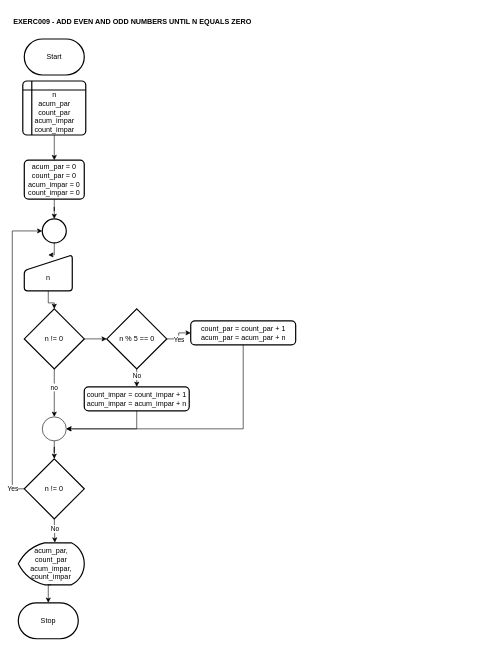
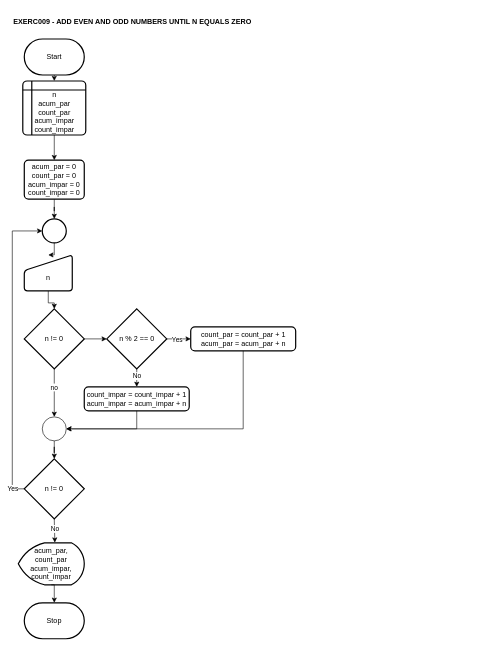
  <mxCell id="0" />
  <mxCell id="1" parent="0" />
  <mxCell id="2" value="EXERC009 - ADD EVEN AND ODD NUMBERS UNTIL N EQUALS ZERO" style="text;html=1;align=left;verticalAlign=middle;whiteSpace=wrap;rounded=0;fontStyle=1" parent="1" vertex="1"><mxGeometry x="20" y="20" width="760" height="30" as="geometry" /></mxCell>
+ <mxCell id="3" style="edgeStyle=orthogonalEdgeStyle;rounded=0;orthogonalLoop=1;jettySize=auto;html=1;exitX=0.5;exitY=1;exitDx=0;exitDy=0;exitPerimeter=0;entryX=0.5;entryY=0;entryDx=0;entryDy=0;" parent="1" source="4" target="6" edge="1"><mxGeometry relative="1" as="geometry" /></mxCell>
  <mxCell id="4" value="Start" style="strokeWidth=2;html=1;shape=mxgraph.flowchart.terminator;whiteSpace=wrap;" parent="1" vertex="1"><mxGeometry x="40" y="64" width="100" height="60" as="geometry" /></mxCell>
  <mxCell id="5" style="edgeStyle=orthogonalEdgeStyle;rounded=0;orthogonalLoop=1;jettySize=auto;html=1;exitX=0.5;exitY=1;exitDx=0;exitDy=0;" parent="1" source="6" target="11" edge="1"><mxGeometry relative="1" as="geometry" /></mxCell>
  <mxCell id="6" value="&lt;div&gt;&lt;br&gt;&lt;/div&gt;n&lt;div&gt;acum_par&lt;/div&gt;&lt;div&gt;count_par&lt;/div&gt;&lt;div&gt;acum_impar&lt;/div&gt;&lt;div&gt;count_impar&lt;/div&gt;" style="shape=internalStorage;whiteSpace=wrap;html=1;dx=15;dy=15;rounded=1;arcSize=8;strokeWidth=2;" parent="1" vertex="1"><mxGeometry x="37.5" y="134" width="105" height="90" as="geometry" /></mxCell>
  <mxCell id="7" value="&lt;div&gt;acum_par,&lt;/div&gt;&lt;div&gt;count_par&lt;/div&gt;&lt;div&gt;acum_impar, count_impar&lt;/div&gt;" style="strokeWidth=2;html=1;shape=mxgraph.flowchart.display;whiteSpace=wrap;" parent="1" vertex="1"><mxGeometry x="30" y="904" width="110" height="70" as="geometry" /></mxCell>
- <mxCell id="8" value="Stop" style="strokeWidth=2;html=1;shape=mxgraph.flowchart.terminator;whiteSpace=wrap;" parent="1" vertex="1"><mxGeometry x="30" y="1004" width="100" height="60" as="geometry" /></mxCell>
+ <mxCell id="8" value="Stop" style="strokeWidth=2;html=1;shape=mxgraph.flowchart.terminator;whiteSpace=wrap;" parent="1" vertex="1"><mxGeometry x="40" y="1004" width="100" height="60" as="geometry" /></mxCell>
  <mxCell id="9" style="edgeStyle=orthogonalEdgeStyle;rounded=0;orthogonalLoop=1;jettySize=auto;html=1;exitX=0.5;exitY=1;exitDx=0;exitDy=0;exitPerimeter=0;entryX=0.5;entryY=0;entryDx=0;entryDy=0;entryPerimeter=0;" parent="1" source="7" target="8" edge="1"><mxGeometry relative="1" as="geometry" /></mxCell>
  <mxCell id="10" style="edgeStyle=orthogonalEdgeStyle;rounded=0;orthogonalLoop=1;jettySize=auto;html=1;exitX=0.5;exitY=1;exitDx=0;exitDy=0;" parent="1" source="11" target="13" edge="1"><mxGeometry relative="1" as="geometry" /></mxCell>
  <mxCell id="11" value="acum_par = 0&lt;div&gt;count_par = 0&lt;/div&gt;&lt;div&gt;acum_impar = 0&lt;/div&gt;&lt;div&gt;count_impar = 0&lt;/div&gt;" style="rounded=1;whiteSpace=wrap;html=1;absoluteArcSize=1;arcSize=14;strokeWidth=2;" parent="1" vertex="1"><mxGeometry x="40" y="266" width="100" height="65" as="geometry" /></mxCell>
  <mxCell id="12" style="edgeStyle=orthogonalEdgeStyle;rounded=0;orthogonalLoop=1;jettySize=auto;html=1;exitX=0.5;exitY=1;exitDx=0;exitDy=0;exitPerimeter=0;" parent="1" source="13" target="15" edge="1"><mxGeometry relative="1" as="geometry" /></mxCell>
  <mxCell id="13" value="" style="strokeWidth=2;html=1;shape=mxgraph.flowchart.start_2;whiteSpace=wrap;" parent="1" vertex="1"><mxGeometry x="70" y="364" width="40" height="40" as="geometry" /></mxCell>
  <mxCell id="14" style="edgeStyle=orthogonalEdgeStyle;rounded=0;orthogonalLoop=1;jettySize=auto;html=1;exitX=0.5;exitY=1;exitDx=0;exitDy=0;" parent="1" source="15" target="18" edge="1"><mxGeometry relative="1" as="geometry" /></mxCell>
  <mxCell id="15" value="&lt;div&gt;&lt;br&gt;&lt;/div&gt;n" style="html=1;strokeWidth=2;shape=manualInput;whiteSpace=wrap;rounded=1;size=26;arcSize=11;" parent="1" vertex="1"><mxGeometry x="40" y="424" width="80" height="60" as="geometry" /></mxCell>
  <mxCell id="16" style="edgeStyle=orthogonalEdgeStyle;rounded=0;orthogonalLoop=1;jettySize=auto;html=1;exitX=0.5;exitY=1;exitDx=0;exitDy=0;exitPerimeter=0;" parent="1" source="18" target="27" edge="1"><mxGeometry relative="1" as="geometry" /></mxCell>
  <mxCell id="17" value="no" style="edgeLabel;html=1;align=center;verticalAlign=middle;resizable=0;points=[];" parent="16" vertex="1" connectable="0"><mxGeometry x="-0.241" y="-1" relative="1" as="geometry"><mxPoint as="offset" /></mxGeometry></mxCell>
  <mxCell id="18" value="n != 0" style="strokeWidth=2;html=1;shape=mxgraph.flowchart.decision;whiteSpace=wrap;" parent="1" vertex="1"><mxGeometry x="40" y="514" width="100" height="100" as="geometry" /></mxCell>
  <mxCell id="19" style="edgeStyle=orthogonalEdgeStyle;rounded=0;orthogonalLoop=1;jettySize=auto;html=1;exitX=1;exitY=0.5;exitDx=0;exitDy=0;exitPerimeter=0;" parent="1" source="23" target="24" edge="1"><mxGeometry relative="1" as="geometry" /></mxCell>
  <mxCell id="20" value="Yes" style="edgeLabel;html=1;align=center;verticalAlign=middle;resizable=0;points=[];" parent="19" vertex="1" connectable="0"><mxGeometry x="-0.275" y="-2" relative="1" as="geometry"><mxPoint x="2" y="-2" as="offset" /></mxGeometry></mxCell>
  <mxCell id="21" style="edgeStyle=orthogonalEdgeStyle;rounded=0;orthogonalLoop=1;jettySize=auto;html=1;exitX=0.5;exitY=1;exitDx=0;exitDy=0;exitPerimeter=0;entryX=0.5;entryY=0;entryDx=0;entryDy=0;" parent="1" source="23" target="25" edge="1"><mxGeometry relative="1" as="geometry" /></mxCell>
  <mxCell id="22" value="No" style="edgeLabel;html=1;align=center;verticalAlign=middle;resizable=0;points=[];" parent="21" vertex="1" connectable="0"><mxGeometry x="-0.267" relative="1" as="geometry"><mxPoint as="offset" /></mxGeometry></mxCell>
- <mxCell id="23" value="n % 5 == 0" style="strokeWidth=2;html=1;shape=mxgraph.flowchart.decision;whiteSpace=wrap;" parent="1" vertex="1"><mxGeometry x="177.5" y="514" width="100" height="100" as="geometry" /></mxCell>
- <mxCell id="24" value="count_par = count_par + 1&lt;div&gt;acum_par = acum_par + n&lt;/div&gt;" style="rounded=1;whiteSpace=wrap;html=1;absoluteArcSize=1;arcSize=14;strokeWidth=2;" parent="1" vertex="1"><mxGeometry x="317.5" y="534" width="175" height="40" as="geometry" /></mxCell>
+ <mxCell id="23" value="n % 2 == 0" style="strokeWidth=2;html=1;shape=mxgraph.flowchart.decision;whiteSpace=wrap;" parent="1" vertex="1"><mxGeometry x="177.5" y="514" width="100" height="100" as="geometry" /></mxCell>
+ <mxCell id="24" value="count_par = count_par + 1&lt;div&gt;acum_par = acum_par + n&lt;/div&gt;" style="rounded=1;whiteSpace=wrap;html=1;absoluteArcSize=1;arcSize=14;strokeWidth=2;" parent="1" vertex="1"><mxGeometry x="317.5" y="544" width="175" height="40" as="geometry" /></mxCell>
  <mxCell id="25" value="count_impar = count_impar + 1&lt;div&gt;acum_impar = acum_impar + n&lt;/div&gt;" style="rounded=1;whiteSpace=wrap;html=1;absoluteArcSize=1;arcSize=14;strokeWidth=2;" parent="1" vertex="1"><mxGeometry x="140" y="644" width="175" height="40" as="geometry" /></mxCell>
  <mxCell id="26" style="edgeStyle=orthogonalEdgeStyle;rounded=0;orthogonalLoop=1;jettySize=auto;html=1;exitX=0.5;exitY=1;exitDx=0;exitDy=0;exitPerimeter=0;" parent="1" source="27" target="33" edge="1"><mxGeometry relative="1" as="geometry" /></mxCell>
  <mxCell id="27" value="" style="verticalLabelPosition=bottom;verticalAlign=top;html=1;shape=mxgraph.flowchart.on-page_reference;" parent="1" vertex="1"><mxGeometry x="70" y="694" width="40" height="40" as="geometry" /></mxCell>
  <mxCell id="28" style="edgeStyle=orthogonalEdgeStyle;rounded=0;orthogonalLoop=1;jettySize=auto;html=1;exitX=0.5;exitY=1;exitDx=0;exitDy=0;entryX=1;entryY=0.5;entryDx=0;entryDy=0;entryPerimeter=0;" parent="1" source="24" target="27" edge="1"><mxGeometry relative="1" as="geometry" /></mxCell>
  <mxCell id="29" style="edgeStyle=orthogonalEdgeStyle;rounded=0;orthogonalLoop=1;jettySize=auto;html=1;exitX=0.5;exitY=1;exitDx=0;exitDy=0;entryX=1;entryY=0.5;entryDx=0;entryDy=0;entryPerimeter=0;" parent="1" source="25" target="27" edge="1"><mxGeometry relative="1" as="geometry" /></mxCell>
  <mxCell id="30" style="edgeStyle=orthogonalEdgeStyle;rounded=0;orthogonalLoop=1;jettySize=auto;html=1;exitX=1;exitY=0.5;exitDx=0;exitDy=0;exitPerimeter=0;entryX=0;entryY=0.5;entryDx=0;entryDy=0;entryPerimeter=0;" parent="1" source="18" target="23" edge="1"><mxGeometry relative="1" as="geometry" /></mxCell>
  <mxCell id="31" style="edgeStyle=orthogonalEdgeStyle;rounded=0;orthogonalLoop=1;jettySize=auto;html=1;exitX=0.5;exitY=1;exitDx=0;exitDy=0;exitPerimeter=0;entryX=0.554;entryY=-0.005;entryDx=0;entryDy=0;entryPerimeter=0;" parent="1" source="33" target="7" edge="1"><mxGeometry relative="1" as="geometry"><mxPoint x="89.714" y="964" as="targetPoint" /></mxGeometry></mxCell>
  <mxCell id="32" value="No" style="edgeLabel;html=1;align=center;verticalAlign=middle;resizable=0;points=[];" parent="31" vertex="1" connectable="0"><mxGeometry x="-0.124" relative="1" as="geometry"><mxPoint as="offset" /></mxGeometry></mxCell>
  <mxCell id="33" value="n != 0" style="strokeWidth=2;html=1;shape=mxgraph.flowchart.decision;whiteSpace=wrap;" parent="1" vertex="1"><mxGeometry x="40" y="764" width="100" height="100" as="geometry" /></mxCell>
  <mxCell id="34" style="edgeStyle=orthogonalEdgeStyle;rounded=0;orthogonalLoop=1;jettySize=auto;html=1;exitX=0;exitY=0.5;exitDx=0;exitDy=0;exitPerimeter=0;entryX=0;entryY=0.5;entryDx=0;entryDy=0;entryPerimeter=0;" parent="1" source="33" target="13" edge="1"><mxGeometry relative="1" as="geometry" /></mxCell>
  <mxCell id="35" value="Yes" style="edgeLabel;html=1;align=center;verticalAlign=middle;resizable=0;points=[];" parent="34" vertex="1" connectable="0"><mxGeometry x="-0.329" y="-1" relative="1" as="geometry"><mxPoint x="-1" y="147" as="offset" /></mxGeometry></mxCell>
